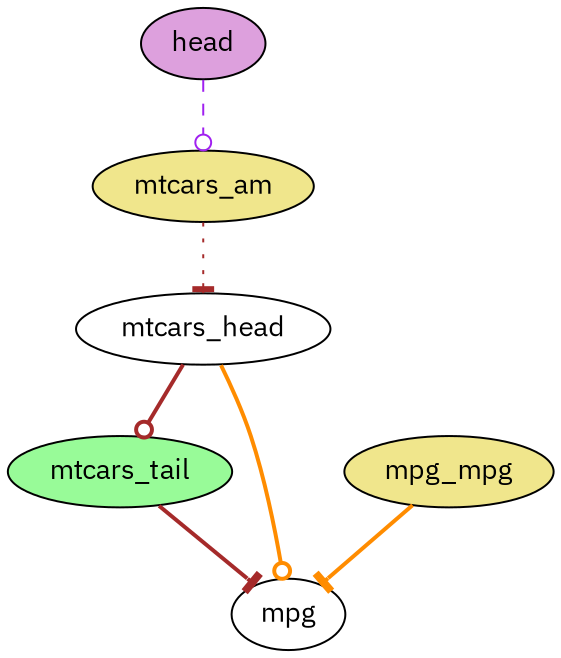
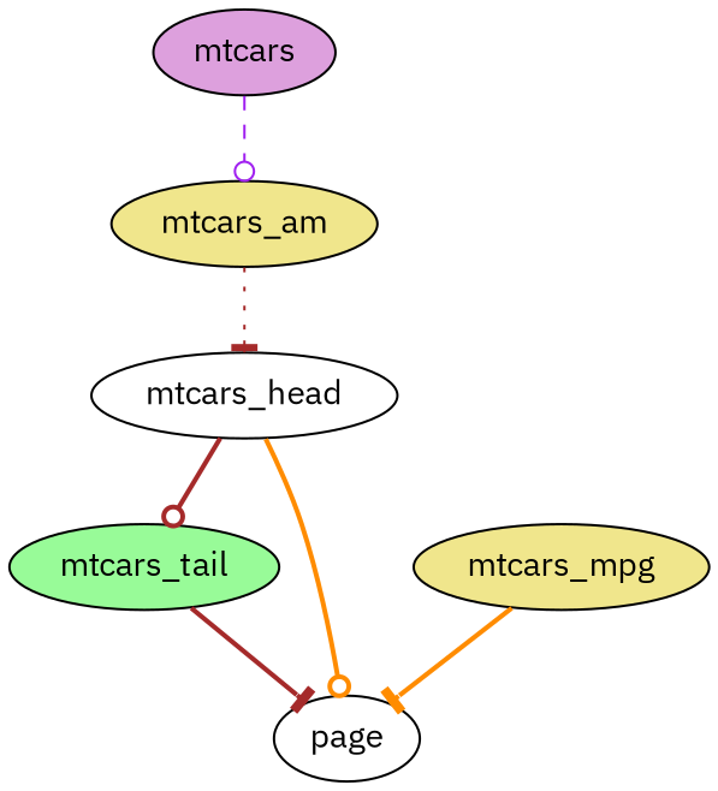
  digraph {
    fontname="IBM Plex Sans"
    node [fillcolor=khaki fontname="IBM Plex Sans" style=filled]
    edge [arrowhead=odot color=brown fontname="IBM Plex Sans" style=bold]
-   n1 [fillcolor=plum label=head]
+   n1 [fillcolor=plum label=mtcars]
    n2 [label=mtcars_am]
    n3 [fillcolor=white label=mtcars_head]
    n4 [fillcolor=palegreen label=mtcars_tail]
-   n5 [fillcolor=white label=mpg]
-   n6 [label=mpg_mpg]
+   n5 [fillcolor=white label=page]
+   n6 [label=mtcars_mpg]
    n1 -> n2 [color=purple style=dashed]
    n2 -> n3 [arrowhead=tee style=dotted]
    n3 -> n4
    n3 -> n5 [color=darkorange]
    n4 -> n5 [arrowhead=tee]
    n6 -> n5 [arrowhead=tee color=darkorange]
  }
